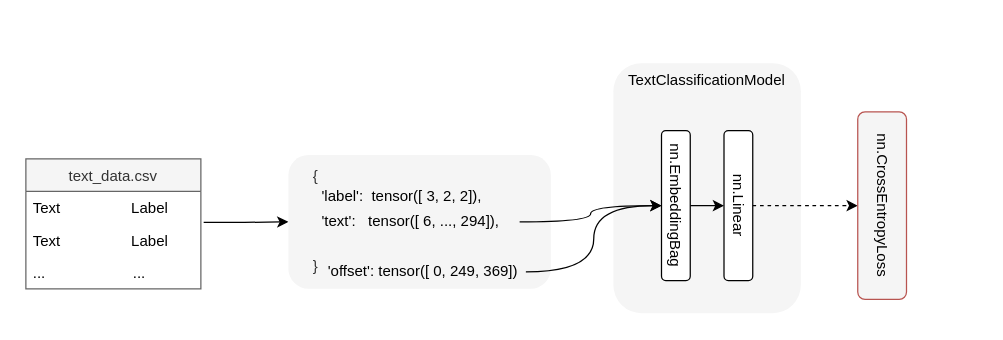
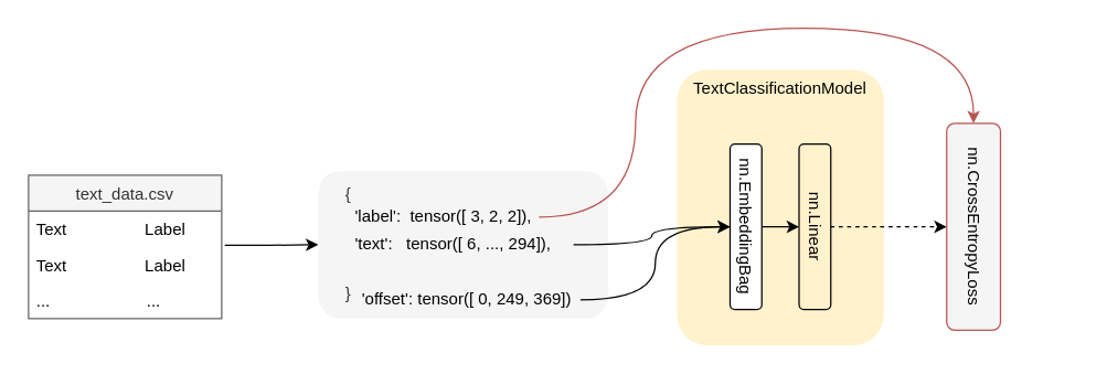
  <mxCell id="0" />
  <mxCell id="1" parent="0" />
- <mxCell id="2" value="TextClassificationModel" style="rounded=1;whiteSpace=wrap;html=1;fillColor=#f5f5f5;strokeColor=none;verticalAlign=top;" vertex="1" parent="1"><mxGeometry x="490" y="50" width="150" height="200" as="geometry" /></mxCell>
+ <mxCell id="2" value="TextClassificationModel" style="rounded=1;whiteSpace=wrap;html=1;fillColor=#fff2cc;strokeColor=none;verticalAlign=top;" vertex="1" parent="1"><mxGeometry x="490" y="50" width="150" height="200" as="geometry" /></mxCell>
  <mxCell id="3" value="text_data.csv" style="swimlane;fontStyle=0;childLayout=stackLayout;horizontal=1;startSize=26;horizontalStack=0;resizeParent=1;resizeParentMax=0;resizeLast=0;collapsible=1;marginBottom=0;fillColor=#f5f5f5;strokeColor=#666666;fontColor=#333333;" vertex="1" parent="1"><mxGeometry x="20" y="126.5" width="140" height="104" as="geometry"><mxRectangle x="30" y="210" width="50" height="26" as="alternateBounds" /></mxGeometry></mxCell>
  <mxCell id="4" value="Text                 Label" style="text;strokeColor=none;fillColor=none;align=left;verticalAlign=top;spacingLeft=4;spacingRight=4;overflow=hidden;rotatable=0;points=[[0,0.5],[1,0.5]];portConstraint=eastwest;" vertex="1" parent="3"><mxGeometry y="26" width="140" height="26" as="geometry" /></mxCell>
  <mxCell id="5" value="Text                 Label" style="text;strokeColor=none;fillColor=none;align=left;verticalAlign=top;spacingLeft=4;spacingRight=4;overflow=hidden;rotatable=0;points=[[0,0.5],[1,0.5]];portConstraint=eastwest;" vertex="1" parent="3"><mxGeometry y="52" width="140" height="26" as="geometry" /></mxCell>
  <mxCell id="6" value="...                     ..." style="text;strokeColor=none;fillColor=none;align=left;verticalAlign=top;spacingLeft=4;spacingRight=4;overflow=hidden;rotatable=0;points=[[0,0.5],[1,0.5]];portConstraint=eastwest;" vertex="1" parent="3"><mxGeometry y="78" width="140" height="26" as="geometry" /></mxCell>
  <mxCell id="7" style="edgeStyle=orthogonalEdgeStyle;rounded=0;orthogonalLoop=1;jettySize=auto;html=1;exitX=0.5;exitY=0;exitDx=0;exitDy=0;entryX=0.5;entryY=1;entryDx=0;entryDy=0;" edge="1" parent="1" source="8" target="10"><mxGeometry relative="1" as="geometry" /></mxCell>
  <mxCell id="8" value="nn.EmbeddingBag" style="rounded=1;whiteSpace=wrap;html=1;rotation=90;" vertex="1" parent="1"><mxGeometry x="480" y="152.5" width="120" height="23" as="geometry" /></mxCell>
  <mxCell id="9" style="edgeStyle=orthogonalEdgeStyle;curved=1;orthogonalLoop=1;jettySize=auto;html=1;exitX=0.5;exitY=0;exitDx=0;exitDy=0;strokeColor=#000000;dashed=1;" edge="1" parent="1" source="10" target="17"><mxGeometry relative="1" as="geometry"><mxPoint x="680" y="164.31" as="targetPoint" /></mxGeometry></mxCell>
- <mxCell id="10" value="nn.Linear" style="rounded=1;whiteSpace=wrap;html=1;rotation=90;" vertex="1" parent="1"><mxGeometry x="530" y="152.5" width="120" height="23" as="geometry" /></mxCell>
+ <mxCell id="10" value="nn.Linear" style="rounded=1;whiteSpace=wrap;html=1;rotation=90;fillColor=#fff2cc;" vertex="1" parent="1"><mxGeometry x="530" y="152.5" width="120" height="23" as="geometry" /></mxCell>
  <mxCell id="11" style="edgeStyle=orthogonalEdgeStyle;rounded=0;orthogonalLoop=1;jettySize=auto;html=1;exitX=1.016;exitY=0.958;exitDx=0;exitDy=0;entryX=0;entryY=0.5;entryDx=0;entryDy=0;exitPerimeter=0;" edge="1" parent="1" source="4" target="13"><mxGeometry relative="1" as="geometry" /></mxCell>
  <mxCell id="12" value="" style="group" vertex="1" connectable="0" parent="1"><mxGeometry x="230" y="123.5" width="210" height="107" as="geometry" /></mxCell>
  <mxCell id="13" value="{&lt;br&gt;&lt;span style=&quot;white-space: pre&quot;&gt;&#09;&lt;/span&gt;&lt;br&gt;&lt;br&gt;&lt;br&gt;&lt;br&gt;&lt;div&gt;&lt;span&gt;}&lt;/span&gt;&lt;/div&gt;" style="text;html=1;fillColor=#f5f5f5;align=left;verticalAlign=middle;whiteSpace=wrap;rounded=1;fontColor=#333333;spacing=20;spacingTop=12;spacingBottom=12;" vertex="1" parent="12"><mxGeometry width="210" height="107" as="geometry" /></mxCell>
  <mxCell id="14" value="'label':&amp;nbsp; tensor([ 3, 2, 2])," style="text;html=1;strokeColor=none;fillColor=none;align=left;verticalAlign=middle;whiteSpace=wrap;rounded=0;" vertex="1" parent="12"><mxGeometry x="25" y="23.5" width="135" height="20" as="geometry" /></mxCell>
  <mxCell id="15" value="'text':&amp;nbsp; &amp;nbsp;tensor([ 6, ..., 294])," style="text;html=1;strokeColor=none;fillColor=none;align=left;verticalAlign=middle;whiteSpace=wrap;rounded=0;" vertex="1" parent="12"><mxGeometry x="25" y="43.5" width="160" height="20" as="geometry" /></mxCell>
  <mxCell id="16" value="&lt;span&gt;'offset': tensor([ 0, 249, 369])&lt;/span&gt;" style="text;html=1;strokeColor=none;fillColor=none;align=left;verticalAlign=middle;whiteSpace=wrap;rounded=0;" vertex="1" parent="12"><mxGeometry x="30" y="83.5" width="160" height="20" as="geometry" /></mxCell>
  <mxCell id="17" value="nn.CrossEntropyLoss" style="rounded=1;whiteSpace=wrap;html=1;verticalAlign=middle;rotation=90;fillColor=#f5f5f5;strokeColor=#b85450;" vertex="1" parent="1"><mxGeometry x="630" y="144.5" width="150" height="39" as="geometry" /></mxCell>
+ <mxCell id="18" style="edgeStyle=orthogonalEdgeStyle;curved=1;orthogonalLoop=1;jettySize=auto;html=1;exitX=1;exitY=0.5;exitDx=0;exitDy=0;entryX=0;entryY=0.5;entryDx=0;entryDy=0;strokeColor=#b85450;fillColor=#f8cecc;" edge="1" parent="1" source="14" target="17"><mxGeometry relative="1" as="geometry"><Array as="points"><mxPoint x="460" y="157" /><mxPoint x="460" y="20" /><mxPoint x="705" y="20" /></Array></mxGeometry></mxCell>
  <mxCell id="19" style="edgeStyle=orthogonalEdgeStyle;orthogonalLoop=1;jettySize=auto;html=1;exitX=1;exitY=0.5;exitDx=0;exitDy=0;entryX=0.5;entryY=1;entryDx=0;entryDy=0;curved=1;" edge="1" parent="1" source="16" target="8"><mxGeometry relative="1" as="geometry" /></mxCell>
  <mxCell id="20" style="edgeStyle=orthogonalEdgeStyle;orthogonalLoop=1;jettySize=auto;html=1;exitX=1;exitY=0.5;exitDx=0;exitDy=0;curved=1;" edge="1" parent="1" source="15" target="8"><mxGeometry relative="1" as="geometry" /></mxCell>
